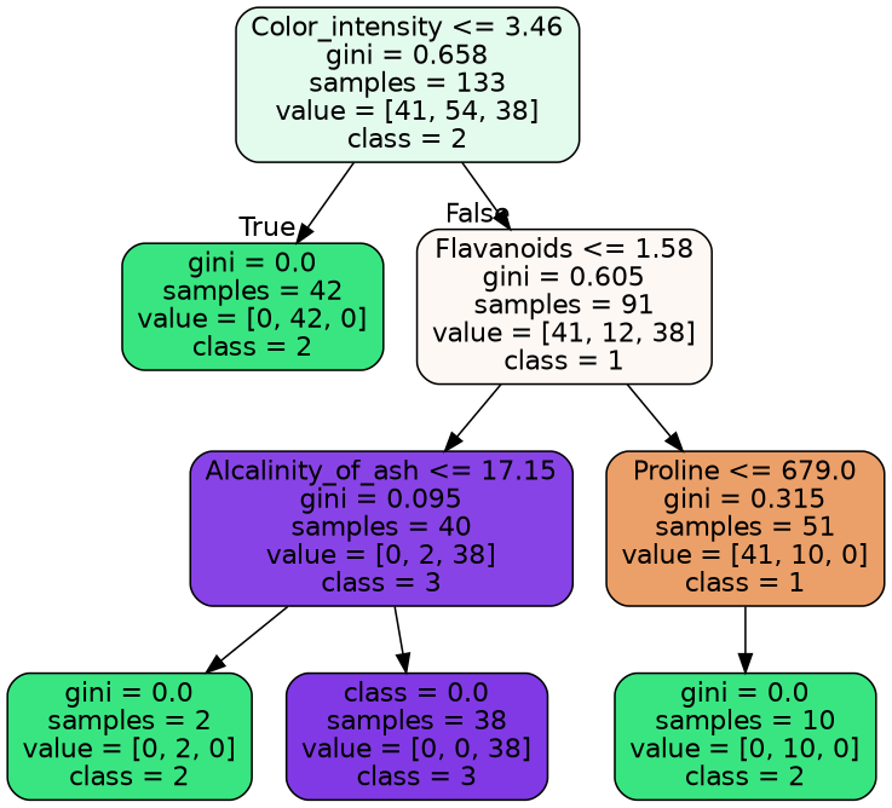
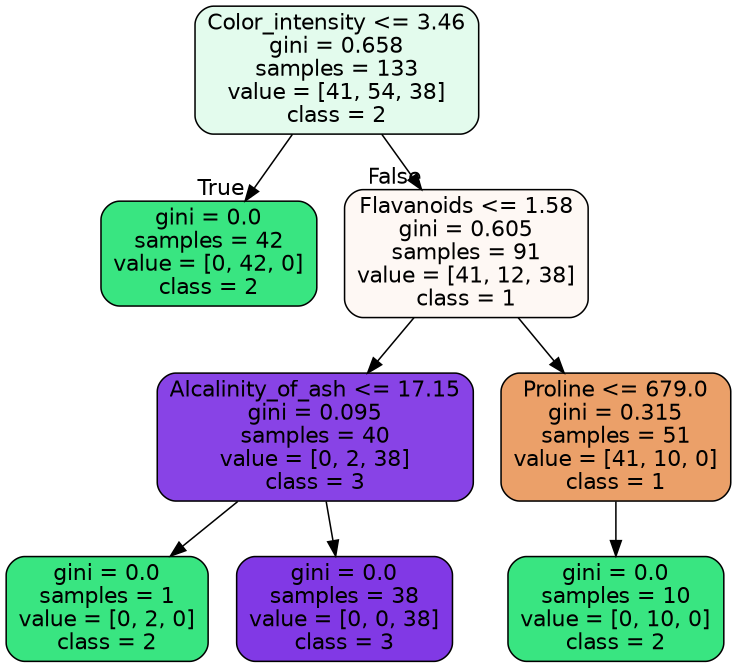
  digraph {
    node [color=black fillcolor="#39e581" fontname=helvetica shape=box style="filled, rounded"]
    edge [fontname=helvetica]
    n1 [fillcolor="#e3fbed" label="Color_intensity <= 3.46\ngini = 0.658\nsamples = 133\nvalue = [41, 54, 38]\nclass = 2"]
    n2 [label="gini = 0.0\nsamples = 42\nvalue = [0, 42, 0]\nclass = 2"]
    n3 [fillcolor="#fef8f4" label="Flavanoids <= 1.58\ngini = 0.605\nsamples = 91\nvalue = [41, 12, 38]\nclass = 1"]
    n4 [fillcolor="#8843e6" label="Alcalinity_of_ash <= 17.15\ngini = 0.095\nsamples = 40\nvalue = [0, 2, 38]\nclass = 3"]
    n5 [fillcolor="#eba069" label="Proline <= 679.0\ngini = 0.315\nsamples = 51\nvalue = [41, 10, 0]\nclass = 1"]
-   n6 [label="gini = 0.0\nsamples = 2\nvalue = [0, 2, 0]\nclass = 2"]
-   n7 [fillcolor="#8139e5" label="class = 0.0\nsamples = 38\nvalue = [0, 0, 38]\nclass = 3"]
+   n6 [label="gini = 0.0\nsamples = 1\nvalue = [0, 2, 0]\nclass = 2"]
+   n7 [fillcolor="#8139e5" label="gini = 0.0\nsamples = 38\nvalue = [0, 0, 38]\nclass = 3"]
    n8 [label="gini = 0.0\nsamples = 10\nvalue = [0, 10, 0]\nclass = 2"]
    n1 -> n2 [headlabel=True labelangle=45 labeldistance=2.5]
    n1 -> n3 [headlabel=False labelangle=-45 labeldistance=2.5]
    n3 -> n4
    n3 -> n5
    n4 -> n6
    n4 -> n7
    n5 -> n8
  }
